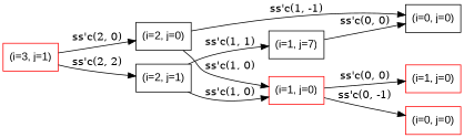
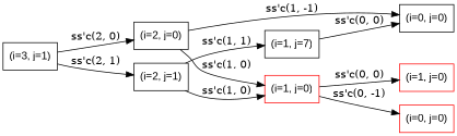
  digraph {
    rankdir=LR
    node [fontname=Arial shape=box]
-   n1 [label="(i=3, j=1)" color=red]
+   n1 [label="(i=3, j=1)"]
    n2 [label="(i=2, j=1)"]
    n3 [label="(i=2, j=0)"]
    n4 [label="(i=1, j=7)"]
    n5 [color=red label="(i=1, j=0)"]
    n6 [label="(i=0, j=0)"]
    n7 [color=red label="(i=1, j=0)"]
    n8 [color=red label="(i=0, j=0)"]
-   n1 -> n2 [label="ss'c(2, 2)"]
+   n1 -> n2 [label="ss'c(2, 1)"]
    n1 -> n3 [label="ss'c(2, 0)"]
    n2 -> n4 [label="ss'c(1, 1)"]
    n2 -> n5 [label="ss'c(1, 0)"]
    n3 -> n5 [label="ss'c(1, 0)"]
    n3 -> n6 [label="ss'c(1, -1)"]
    n4 -> n6 [label="ss'c(0, 0)"]
    n5 -> n7 [label="ss'c(0, 0)"]
    n5 -> n8 [label="ss'c(0, -1)"]
  }
